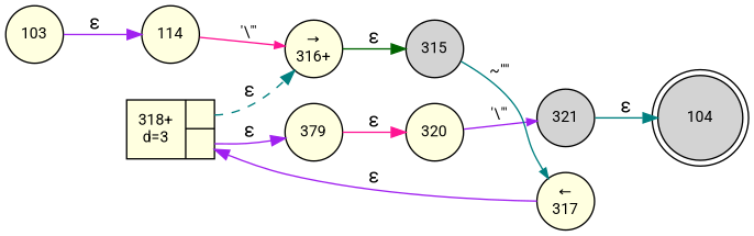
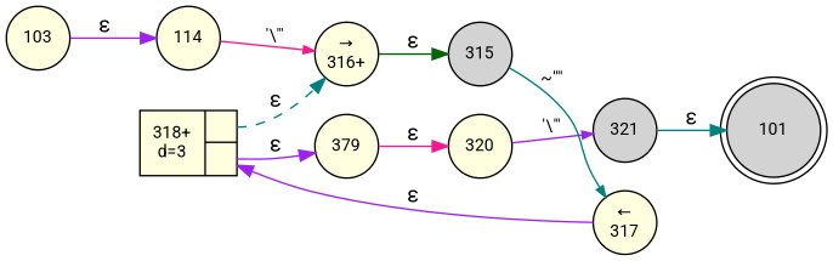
  digraph {
    fontname=Roboto
    rankdir=LR
    node [fillcolor=lightyellow fixedsize=true fontname=Roboto fontsize=11 shape=circle style=filled peripheries=1]
    edge [color=purple fontname=Roboto]
-   n1 [fillcolor=lightgrey label=104 shape=doublecircle width=.6 peripheries=""]
+   n1 [fillcolor=lightgrey label=101 shape=doublecircle width=.6 peripheries=""]
    n2 [label=320 width=.55]
    n3 [fillcolor=lightgrey label=321 width=.55]
    n4 [label=103 width=.55]
    n5 [label=114 width=.55]
    n6 [label="&rarr;\n316+" width=.55]
    n7 [fillcolor=lightgrey label=315 width=.55]
    n8 [label="&larr;\n317" width=.55]
    n9 [fixedsize=false label="{318+\nd=3|{<p0>|<p1>}}" shape=record]
    n10 [label=379 width=.55]
    n2 -> n3 [arrowhead=normal arrowsize=.7 fontsize=11 label="'\\\"'"]
    n3 -> n1 [color=teal label="&epsilon;"]
    n4 -> n5 [label="&epsilon;"]
    n5 -> n6 [arrowhead=normal arrowsize=.7 color=deeppink fontsize=11 label="'\\\"'"]
    n6 -> n7 [color=darkgreen label="&epsilon;"]
    n7 -> n8 [arrowhead=normal arrowsize=.7 color=teal fontsize=11 label="~'\"'"]
    n8 -> n9 [label="&epsilon;"]
    n9 -> n6 [color=teal label="&epsilon;" style=dashed tailport=p0]
    n9 -> n10 [label="&epsilon;" tailport=p1]
    n10 -> n2 [color=deeppink label="&epsilon;"]
  }
